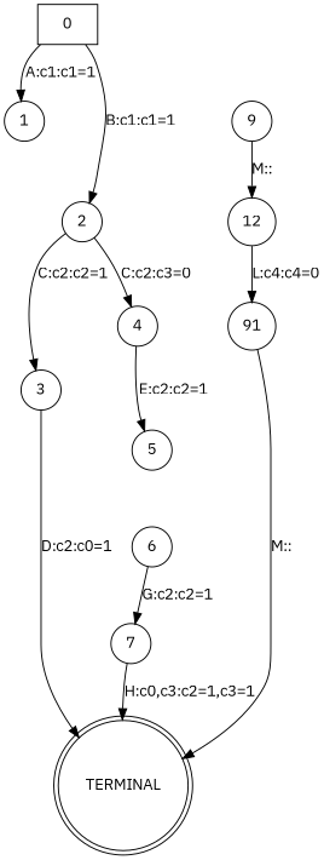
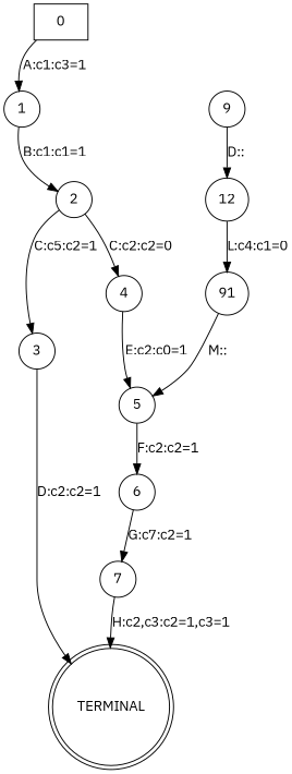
  strict digraph {
    fontname="IBM Plex Sans"
    node [fontname="IBM Plex Sans" shape=circle]
    edge [fontname="IBM Plex Sans" transition_probability=1]
    n1 [label=0 shape=box]
    n2 [label=1]
    n3 [label=2]
    n4 [label=3]
    n5 [label=4]
    n6 [label=TERMINAL shape=doublecircle]
    n7 [label=5]
    n8 [label=6]
    n9 [label=7]
    n10 [label=9]
    n11 [label=12]
    n12 [label=91]
-   n1 -> n2 [label="A:c1:c1=1"]
-   n1 -> n3 [label="B:c1:c1=1"]
-   n3 -> n4 [label="C:c2:c2=1" transition_probability="1/2"]
-   n3 -> n5 [label="C:c2:c3=0" transition_probability="1/2"]
-   n4 -> n6 [label="D:c2:c0=1"]
-   n5 -> n7 [label="E:c2:c2=1"]
-   n8 -> n9 [label="G:c2:c2=1" transition_probability="1/2"]
-   n9 -> n6 [label="H:c0,c3:c2=1,c3=1"]
-   n10 -> n11 [label="M::"]
-   n11 -> n12 [label="L:c4:c4=0"]
-   n12 -> n6 [label="M::"]
+   n1 -> n2 [label="A:c1:c3=1"]
+   n2 -> n3 [label="B:c1:c1=1"]
+   n3 -> n4 [label="C:c5:c2=1" transition_probability="1/2"]
+   n3 -> n5 [label="C:c2:c2=0" transition_probability="1/2"]
+   n4 -> n6 [label="D:c2:c2=1"]
+   n5 -> n7 [label="E:c2:c0=1"]
+   n7 -> n8 [label="F:c2:c2=1" transition_probability="1/5"]
+   n8 -> n9 [label="G:c7:c2=1" transition_probability="1/2"]
+   n9 -> n6 [label="H:c2,c3:c2=1,c3=1"]
+   n10 -> n11 [label="D::"]
+   n11 -> n12 [label="L:c4:c1=0"]
+   n12 -> n7 [label="M::"]
  }
